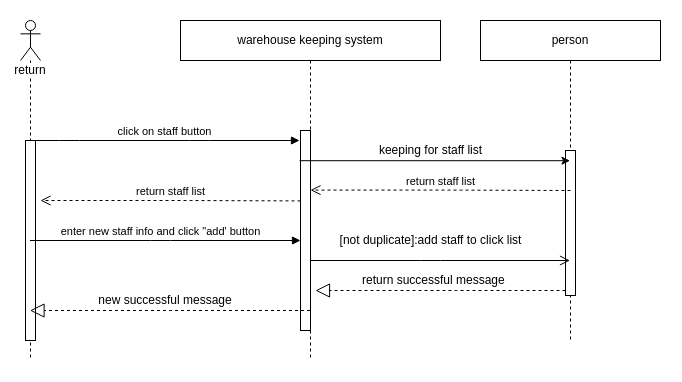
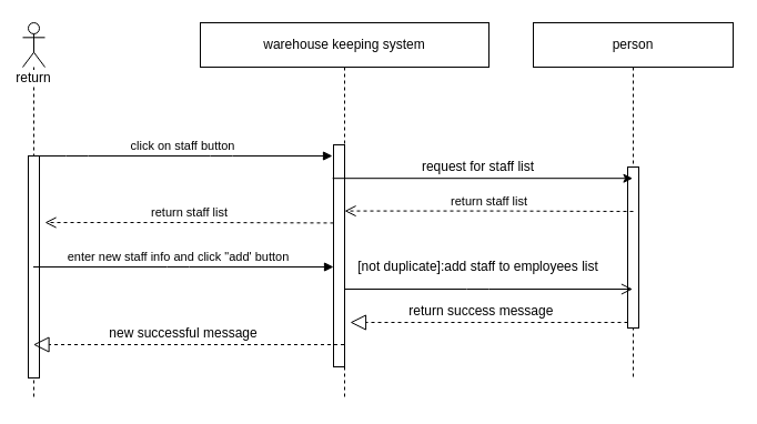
  <mxCell id="0" />
  <mxCell id="1" parent="0" />
  <mxCell id="2" value="return" style="shape=umlLifeline;participant=umlActor;perimeter=lifelinePerimeter;whiteSpace=wrap;html=1;container=1;collapsible=0;recursiveResize=0;verticalAlign=top;spacingTop=36;labelBackgroundColor=#ffffff;outlineConnect=0;" parent="1" vertex="1"><mxGeometry x="20" y="20" width="20" height="340" as="geometry" /></mxCell>
  <mxCell id="3" value="" style="html=1;points=[];perimeter=orthogonalPerimeter;" parent="2" vertex="1"><mxGeometry x="5" y="120" width="10" height="200" as="geometry" /></mxCell>
  <mxCell id="4" value="warehouse keeping system" style="shape=umlLifeline;perimeter=lifelinePerimeter;whiteSpace=wrap;html=1;container=1;collapsible=0;recursiveResize=0;outlineConnect=0;" parent="1" vertex="1"><mxGeometry x="180" y="20" width="260" height="340" as="geometry" /></mxCell>
  <mxCell id="5" value="" style="html=1;points=[];perimeter=orthogonalPerimeter;" parent="4" vertex="1"><mxGeometry x="120" y="110" width="10" height="200" as="geometry" /></mxCell>
  <mxCell id="6" value="click on staff button" style="html=1;verticalAlign=bottom;endArrow=block;" parent="1" edge="1"><mxGeometry width="80" relative="1" as="geometry"><mxPoint x="28.667" y="140" as="sourcePoint" /><mxPoint x="299" y="140" as="targetPoint" /><Array as="points"><mxPoint x="69" y="140" /><mxPoint x="199" y="140" /></Array></mxGeometry></mxCell>
  <mxCell id="7" value="person" style="shape=umlLifeline;perimeter=lifelinePerimeter;whiteSpace=wrap;html=1;container=1;collapsible=0;recursiveResize=0;outlineConnect=0;" parent="1" vertex="1"><mxGeometry x="480" y="20" width="180" height="320" as="geometry" /></mxCell>
  <mxCell id="8" value="" style="html=1;points=[];perimeter=orthogonalPerimeter;" parent="7" vertex="1"><mxGeometry x="85" y="130" width="10" height="145" as="geometry" /></mxCell>
  <mxCell id="9" value="enter new staff info and click &quot;add' button" style="html=1;verticalAlign=bottom;endArrow=block;" parent="1" target="5" edge="1" source="2"><mxGeometry x="-0.036" width="80" relative="1" as="geometry"><mxPoint x="40" y="210" as="sourcePoint" /><mxPoint x="120" y="179.5" as="targetPoint" /><Array as="points"><mxPoint x="160" y="240" /></Array><mxPoint as="offset" /></mxGeometry></mxCell>
  <mxCell id="10" value="" style="html=1;verticalAlign=bottom;endArrow=open;endSize=8;" parent="1" source="5" edge="1" target="7"><mxGeometry relative="1" as="geometry"><mxPoint x="420" y="210" as="sourcePoint" /><mxPoint x="560" y="220" as="targetPoint" /><Array as="points"><mxPoint x="430" y="260" /></Array></mxGeometry></mxCell>
- <mxCell id="11" value="return successful message&amp;nbsp;" style="text;html=1;strokeColor=none;fillColor=none;align=center;verticalAlign=middle;whiteSpace=wrap;rounded=0;" parent="1" vertex="1"><mxGeometry x="325" y="270" width="220" height="20" as="geometry" /></mxCell>
+ <mxCell id="11" value="return success message&amp;nbsp;" style="text;html=1;strokeColor=none;fillColor=none;align=center;verticalAlign=middle;whiteSpace=wrap;rounded=0;" parent="1" vertex="1"><mxGeometry x="325" y="270" width="220" height="20" as="geometry" /></mxCell>
  <mxCell id="12" value="" style="endArrow=block;dashed=1;endFill=0;endSize=12;html=1;" parent="1" source="4" target="2" edge="1"><mxGeometry width="160" relative="1" as="geometry"><mxPoint x="250" y="230" as="sourcePoint" /><mxPoint x="410" y="230" as="targetPoint" /><Array as="points"><mxPoint x="160" y="310" /></Array></mxGeometry></mxCell>
  <mxCell id="13" value="new successful message" style="text;html=1;strokeColor=none;fillColor=none;align=center;verticalAlign=middle;whiteSpace=wrap;rounded=0;" parent="1" vertex="1"><mxGeometry x="70" y="290" width="190" height="20" as="geometry" /></mxCell>
- <mxCell id="14" value="[not duplicate]:add staff to click list" style="text;html=1;align=center;verticalAlign=middle;resizable=0;points=[];autosize=1;" vertex="1" parent="1"><mxGeometry x="315" y="230" width="230" height="20" as="geometry" /></mxCell>
+ <mxCell id="14" value="[not duplicate]:add staff to employees list" style="text;html=1;align=center;verticalAlign=middle;resizable=0;points=[];autosize=1;" vertex="1" parent="1"><mxGeometry x="315" y="230" width="230" height="20" as="geometry" /></mxCell>
  <mxCell id="15" value="" style="endArrow=block;dashed=1;endFill=0;endSize=12;html=1;" edge="1" parent="1"><mxGeometry width="160" relative="1" as="geometry"><mxPoint x="565" y="290" as="sourcePoint" /><mxPoint x="314.997" y="290" as="targetPoint" /><Array as="points"><mxPoint x="465.33" y="290" /></Array></mxGeometry></mxCell>
  <mxCell id="16" value="" style="endArrow=classic;html=1;exitX=-0.083;exitY=0.151;exitDx=0;exitDy=0;exitPerimeter=0;" edge="1" parent="1" source="5" target="7"><mxGeometry width="50" height="50" relative="1" as="geometry"><mxPoint x="390" y="170" as="sourcePoint" /><mxPoint x="440" y="120" as="targetPoint" /></mxGeometry></mxCell>
- <mxCell id="17" value="keeping for staff list" style="text;html=1;align=center;verticalAlign=middle;resizable=0;points=[];autosize=1;" vertex="1" parent="1"><mxGeometry x="370" y="140" width="120" height="20" as="geometry" /></mxCell>
+ <mxCell id="17" value="request for staff list" style="text;html=1;align=center;verticalAlign=middle;resizable=0;points=[];autosize=1;" vertex="1" parent="1"><mxGeometry x="370" y="140" width="120" height="20" as="geometry" /></mxCell>
  <mxCell id="18" value="return staff list" style="html=1;verticalAlign=bottom;endArrow=open;dashed=1;endSize=8;" edge="1" parent="1"><mxGeometry x="-0.003" relative="1" as="geometry"><mxPoint x="570" y="190" as="sourcePoint" /><mxPoint x="309.997" y="189.58" as="targetPoint" /><Array as="points"><mxPoint x="450.33" y="189.58" /></Array><mxPoint as="offset" /></mxGeometry></mxCell>
  <mxCell id="19" value="return staff list" style="html=1;verticalAlign=bottom;endArrow=open;dashed=1;endSize=8;" edge="1" parent="1"><mxGeometry x="-0.003" relative="1" as="geometry"><mxPoint x="300" y="200.42" as="sourcePoint" /><mxPoint x="39.997" y="200" as="targetPoint" /><Array as="points"><mxPoint x="180.33" y="200" /></Array><mxPoint as="offset" /></mxGeometry></mxCell>
